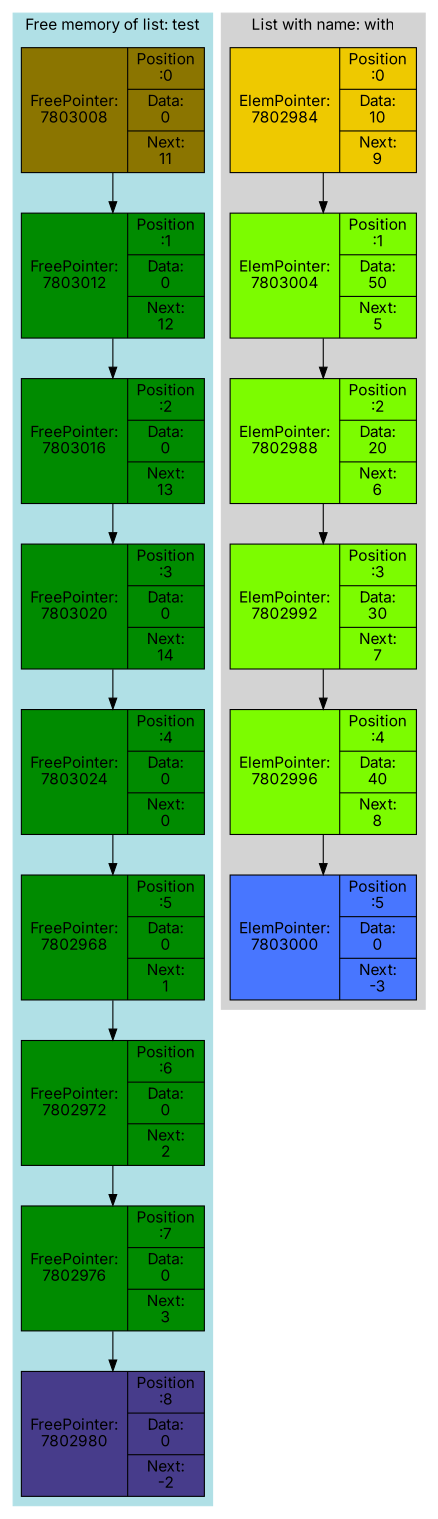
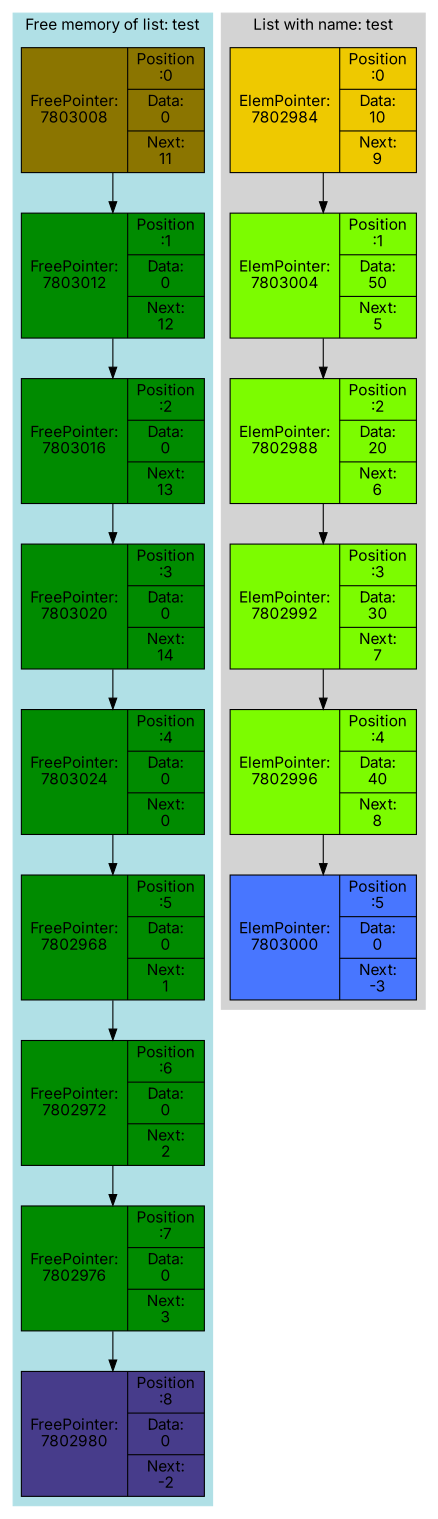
  digraph {
    rankdir=TB
    fontname=Inter
    node [fillcolor=green4 shape=record style=filled fontname=Inter]
    edge [fontname=Inter]
    n1 [fillcolor=gold4 label="FreePointer:\n7803008 | {Position\n:0 | Data:\n0 | Next:\n11}"]
    n2 [label="FreePointer:\n7803012 | {Position\n:1 | Data:\n0 | Next:\n12}"]
    n3 [label="FreePointer:\n7803016 | {Position\n:2 | Data:\n0 | Next:\n13}"]
    n4 [label="FreePointer:\n7803020 | {Position\n:3 | Data:\n0 | Next:\n14}"]
    n5 [label="FreePointer:\n7803024 | {Position\n:4 | Data:\n0 | Next:\n0}"]
    n6 [label="FreePointer:\n7802968 | {Position\n:5 | Data:\n0 | Next:\n1}"]
    n7 [label="FreePointer:\n7802972 | {Position\n:6 | Data:\n0 | Next:\n2}"]
    n8 [label="FreePointer:\n7802976 | {Position\n:7 | Data:\n0 | Next:\n3}"]
    n9 [fillcolor=slateblue4 label="FreePointer:\n7802980 | {Position\n:8 | Data:\n0 | Next:\n-2}"]
    n10 [fillcolor=gold2 label="ElemPointer:\n7802984 | {Position\n:0 | Data:\n10 | Next:\n9}"]
    n11 [fillcolor=lawngreen label="ElemPointer:\n7803004 | {Position\n:1 | Data:\n50 | Next:\n5}"]
    n12 [fillcolor=lawngreen label="ElemPointer:\n7802988 | {Position\n:2 | Data:\n20 | Next:\n6}"]
    n13 [fillcolor=lawngreen label="ElemPointer:\n7802992 | {Position\n:3 | Data:\n30 | Next:\n7}"]
    n14 [fillcolor=lawngreen label="ElemPointer:\n7802996 | {Position\n:4 | Data:\n40 | Next:\n8}"]
    n15 [fillcolor=royalblue1 label="ElemPointer:\n7803000 | {Position\n:5 | Data:\n0 | Next:\n-3}"]
    subgraph cluster_1 {
      color=powderblue
      label="Free memory of list: test"
      style=filled
      n1
      n2
      n3
      n4
      n5
      n6
      n7
      n8
      n9
    }
    subgraph cluster_2 {
      color=lightgrey
-     label="List with name: with"
+     label="List with name: test"
      style=filled
      n10
      n11
      n12
      n13
      n14
      n15
    }
    n1 -> n2
    n2 -> n3
    n3 -> n4
    n4 -> n5
    n5 -> n6
    n6 -> n7
    n7 -> n8
    n8 -> n9
    n10 -> n11
    n11 -> n12
    n12 -> n13
    n13 -> n14
    n14 -> n15
  }
